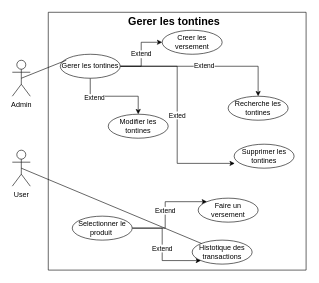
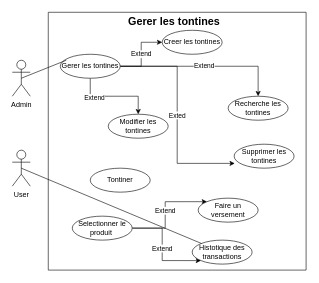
  <mxCell id="0" />
  <mxCell id="1" parent="0" />
  <mxCell id="2" value="" style="swimlane;startSize=0;" vertex="1" parent="1"><mxGeometry x="80" y="20" width="430" height="430" as="geometry" /></mxCell>
  <mxCell id="3" value="&lt;b&gt;&lt;font style=&quot;font-size: 18px;&quot;&gt;Gerer les tontines&lt;/font&gt;&lt;/b&gt;" style="text;strokeColor=none;align=center;fillColor=none;html=1;verticalAlign=middle;whiteSpace=wrap;rounded=0;" vertex="1" parent="2"><mxGeometry x="130" width="160" height="30" as="geometry" /></mxCell>
  <mxCell id="4" value="Extend" style="edgeStyle=orthogonalEdgeStyle;rounded=0;orthogonalLoop=1;jettySize=auto;html=1;" edge="1" parent="2" source="8" target="9"><mxGeometry relative="1" as="geometry" /></mxCell>
  <mxCell id="5" style="edgeStyle=orthogonalEdgeStyle;rounded=0;orthogonalLoop=1;jettySize=auto;html=1;" edge="1" parent="2" source="8" target="10"><mxGeometry relative="1" as="geometry" /></mxCell>
  <mxCell id="6" value="Extend" style="edgeLabel;html=1;align=center;verticalAlign=middle;resizable=0;points=[];" vertex="1" connectable="0" parent="5"><mxGeometry x="-0.492" y="-2" relative="1" as="geometry"><mxPoint as="offset" /></mxGeometry></mxCell>
  <mxCell id="7" value="Extend" style="edgeStyle=orthogonalEdgeStyle;rounded=0;orthogonalLoop=1;jettySize=auto;html=1;" edge="1" parent="2" source="8" target="11"><mxGeometry relative="1" as="geometry" /></mxCell>
  <mxCell id="8" value="Gerer les tontines" style="ellipse;whiteSpace=wrap;html=1;" vertex="1" parent="2"><mxGeometry x="20" y="70" width="100" height="40" as="geometry" /></mxCell>
- <mxCell id="9" value="Creer les versement" style="ellipse;whiteSpace=wrap;html=1;" vertex="1" parent="2"><mxGeometry x="190" y="30" width="100" height="40" as="geometry" /></mxCell>
+ <mxCell id="9" value="Creer les tontines" style="ellipse;whiteSpace=wrap;html=1;" vertex="1" parent="2"><mxGeometry x="190" y="30" width="100" height="40" as="geometry" /></mxCell>
  <mxCell id="10" value="Modifier les tontines" style="ellipse;whiteSpace=wrap;html=1;" vertex="1" parent="2"><mxGeometry x="100" y="170" width="100" height="40" as="geometry" /></mxCell>
  <mxCell id="11" value="Recherche les tontines" style="ellipse;whiteSpace=wrap;html=1;" vertex="1" parent="2"><mxGeometry x="300" y="140" width="100" height="40" as="geometry" /></mxCell>
  <mxCell id="12" value="Supprimer les tontines" style="ellipse;whiteSpace=wrap;html=1;" vertex="1" parent="2"><mxGeometry x="310" y="220" width="100" height="40" as="geometry" /></mxCell>
  <mxCell id="13" value="" style="endArrow=none;html=1;rounded=0;exitX=0.5;exitY=0.5;exitDx=0;exitDy=0;exitPerimeter=0;" edge="1" parent="2" source="21"><mxGeometry width="50" height="50" relative="1" as="geometry"><mxPoint x="-20" y="130" as="sourcePoint" /><mxPoint x="30" y="80" as="targetPoint" /></mxGeometry></mxCell>
  <mxCell id="14" value="Exted" style="edgeStyle=orthogonalEdgeStyle;rounded=0;orthogonalLoop=1;jettySize=auto;html=1;entryX=0.01;entryY=0.8;entryDx=0;entryDy=0;entryPerimeter=0;" edge="1" parent="2" source="8" target="12"><mxGeometry relative="1" as="geometry" /></mxCell>
+ <mxCell id="15" value="Tontiner" style="ellipse;whiteSpace=wrap;html=1;" vertex="1" parent="2"><mxGeometry x="70" y="260" width="100" height="40" as="geometry" /></mxCell>
  <mxCell id="16" value="Extend" style="edgeStyle=orthogonalEdgeStyle;rounded=0;orthogonalLoop=1;jettySize=auto;html=1;entryX=0;entryY=1;entryDx=0;entryDy=0;" edge="1" parent="2" source="18" target="19"><mxGeometry relative="1" as="geometry" /></mxCell>
  <mxCell id="17" value="Extend" style="edgeStyle=orthogonalEdgeStyle;rounded=0;orthogonalLoop=1;jettySize=auto;html=1;entryX=0;entryY=0;entryDx=0;entryDy=0;" edge="1" parent="2" source="18" target="20"><mxGeometry relative="1" as="geometry" /></mxCell>
  <mxCell id="18" value="Selectionner le produit&amp;nbsp;" style="ellipse;whiteSpace=wrap;html=1;" vertex="1" parent="2"><mxGeometry x="40" y="340" width="100" height="40" as="geometry" /></mxCell>
  <mxCell id="19" value="Histotique des transactions" style="ellipse;whiteSpace=wrap;html=1;" vertex="1" parent="2"><mxGeometry x="240" y="380" width="100" height="40" as="geometry" /></mxCell>
  <mxCell id="20" value="Faire un versement" style="ellipse;whiteSpace=wrap;html=1;" vertex="1" parent="2"><mxGeometry x="250" y="310" width="100" height="40" as="geometry" /></mxCell>
  <mxCell id="21" value="Admin" style="shape=umlActor;verticalLabelPosition=bottom;verticalAlign=top;html=1;outlineConnect=0;" vertex="1" parent="1"><mxGeometry x="20" y="100" width="30" height="60" as="geometry" /></mxCell>
  <mxCell id="22" value="User&lt;br&gt;" style="shape=umlActor;verticalLabelPosition=bottom;verticalAlign=top;html=1;outlineConnect=0;" vertex="1" parent="1"><mxGeometry x="20" y="250" width="30" height="60" as="geometry" /></mxCell>
  <mxCell id="23" value="" style="endArrow=none;html=1;rounded=0;exitX=0.5;exitY=0.5;exitDx=0;exitDy=0;exitPerimeter=0;" edge="1" parent="1" source="22" target="19"><mxGeometry width="50" height="50" relative="1" as="geometry"><mxPoint x="45" y="275" as="sourcePoint" /><mxPoint x="120" y="245" as="targetPoint" /></mxGeometry></mxCell>
